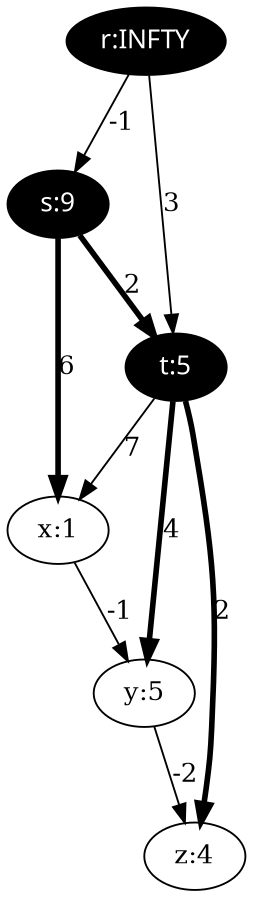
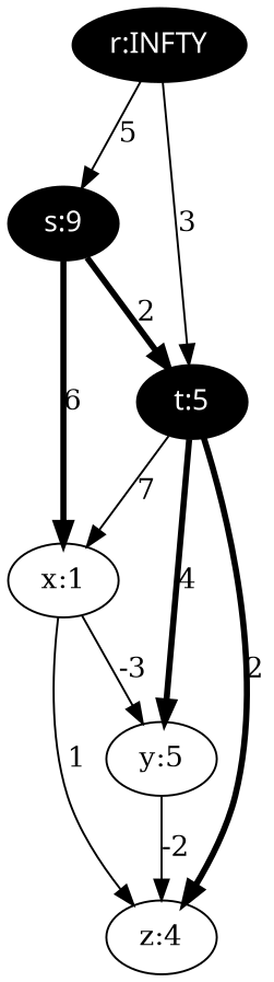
  digraph {
    edge [penwidth=1]
    n1 [fillcolor=black fontcolor=white fontname="time-bold" label="r:INFTY" style=filled]
    n2 [fillcolor=black fontcolor=white fontname="time-bold" label="s:9" style=filled]
    n3 [fillcolor=black fontcolor=white fontname="time-bold" label="t:5" style=filled]
    n4 [label="x:1"]
    n5 [label="y:5"]
    n6 [label="z:4"]
-   n1 -> n2 [label=-1]
+   n1 -> n2 [label=5]
    n1 -> n3 [label=3]
    n2 -> n3 [label=2 penwidth=3]
    n2 -> n4 [label=6 penwidth=3]
    n3 -> n4 [label=7]
    n3 -> n5 [label=4 penwidth=3]
    n3 -> n6 [label=2 penwidth=3]
-   n4 -> n5 [label=-1]
+   n4 -> n5 [label=-3]
+   n4 -> n6 [label=1]
    n5 -> n6 [label=-2]
  }
